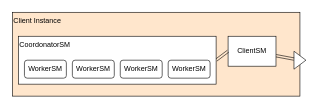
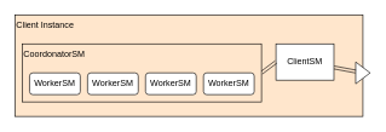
  <mxCell id="0" />
  <mxCell id="1" parent="0" />
  <mxCell id="2" value="Client Instance" style="rounded=0;whiteSpace=wrap;html=1;align=left;verticalAlign=top;fillColor=#ffe6cc;" vertex="1" parent="1"><mxGeometry x="20" y="20" width="480" height="140" as="geometry" /></mxCell>
  <mxCell id="3" value="" style="triangle;whiteSpace=wrap;html=1;" vertex="1" parent="1"><mxGeometry x="490" y="85" width="20" height="30" as="geometry" /></mxCell>
  <mxCell id="4" style="edgeStyle=none;html=1;shape=link;" edge="1" parent="1" source="5" target="3"><mxGeometry relative="1" as="geometry" /></mxCell>
  <mxCell id="5" value="ClientSM" style="whiteSpace=wrap;html=1;aspect=fixed;" vertex="1" parent="1"><mxGeometry x="380" y="60" width="80" height="50" as="geometry" /></mxCell>
  <mxCell id="6" style="edgeStyle=none;shape=link;html=1;exitX=1;exitY=0.5;exitDx=0;exitDy=0;entryX=0;entryY=0.5;entryDx=0;entryDy=0;" edge="1" parent="1" source="7" target="5"><mxGeometry relative="1" as="geometry" /></mxCell>
- <mxCell id="7" value="CoordonatorSM" style="rounded=0;whiteSpace=wrap;html=1;align=left;verticalAlign=top;" vertex="1" parent="1"><mxGeometry x="30" y="60" width="330" height="80" as="geometry" /></mxCell>
+ <mxCell id="7" value="CoordonatorSM" style="rounded=0;whiteSpace=wrap;html=1;align=left;verticalAlign=top;fillColor=#ffe6cc;" vertex="1" parent="1"><mxGeometry x="30" y="60" width="330" height="80" as="geometry" /></mxCell>
  <mxCell id="8" value="WorkerSM" style="rounded=1;whiteSpace=wrap;html=1;" vertex="1" parent="1"><mxGeometry x="40" y="100" width="70" height="30" as="geometry" /></mxCell>
  <mxCell id="9" value="WorkerSM" style="rounded=1;whiteSpace=wrap;html=1;" vertex="1" parent="1"><mxGeometry x="200" y="100" width="70" height="30" as="geometry" /></mxCell>
  <mxCell id="10" value="WorkerSM" style="rounded=1;whiteSpace=wrap;html=1;" vertex="1" parent="1"><mxGeometry x="280" y="100" width="70" height="30" as="geometry" /></mxCell>
  <mxCell id="11" value="WorkerSM" style="rounded=1;whiteSpace=wrap;html=1;" vertex="1" parent="1"><mxGeometry x="120" y="100" width="70" height="30" as="geometry" /></mxCell>
